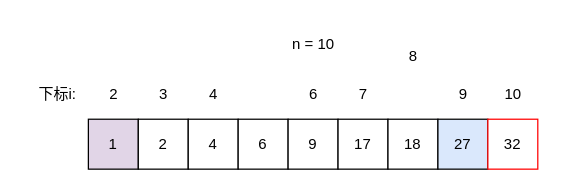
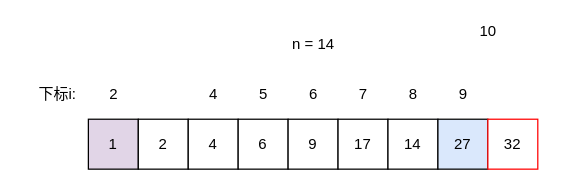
  <mxCell id="0" />
  <mxCell id="1" parent="0" />
  <mxCell id="2" value="1" style="whiteSpace=wrap;html=1;aspect=fixed;fillColor=#e1d5e7;" vertex="1" parent="1"><mxGeometry x="70" y="95" width="40" height="40" as="geometry" /></mxCell>
  <mxCell id="3" value="2" style="whiteSpace=wrap;html=1;aspect=fixed;" vertex="1" parent="1"><mxGeometry x="110" y="95" width="40" height="40" as="geometry" /></mxCell>
  <mxCell id="4" value="4" style="whiteSpace=wrap;html=1;aspect=fixed;" vertex="1" parent="1"><mxGeometry x="150" y="95" width="40" height="40" as="geometry" /></mxCell>
  <mxCell id="5" value="6" style="whiteSpace=wrap;html=1;aspect=fixed;" vertex="1" parent="1"><mxGeometry x="190" y="95" width="40" height="40" as="geometry" /></mxCell>
  <mxCell id="6" value="9" style="whiteSpace=wrap;html=1;aspect=fixed;" vertex="1" parent="1"><mxGeometry x="230" y="95" width="40" height="40" as="geometry" /></mxCell>
  <mxCell id="7" value="17" style="whiteSpace=wrap;html=1;aspect=fixed;" vertex="1" parent="1"><mxGeometry x="270" y="95" width="40" height="40" as="geometry" /></mxCell>
- <mxCell id="8" value="18" style="whiteSpace=wrap;html=1;aspect=fixed;" vertex="1" parent="1"><mxGeometry x="310" y="95" width="40" height="40" as="geometry" /></mxCell>
+ <mxCell id="8" value="14" style="whiteSpace=wrap;html=1;aspect=fixed;" vertex="1" parent="1"><mxGeometry x="310" y="95" width="40" height="40" as="geometry" /></mxCell>
  <mxCell id="9" value="27" style="whiteSpace=wrap;html=1;aspect=fixed;fillColor=#dae8fc;" vertex="1" parent="1"><mxGeometry x="350" y="95" width="40" height="40" as="geometry" /></mxCell>
  <mxCell id="10" value="32" style="whiteSpace=wrap;html=1;aspect=fixed;fillColor=#FFFFFF;strokeColor=#FF0000;" vertex="1" parent="1"><mxGeometry x="390" y="95" width="40" height="40" as="geometry" /></mxCell>
  <mxCell id="11" value="2" style="text;html=1;align=center;verticalAlign=middle;resizable=0;points=[];autosize=1;strokeColor=none;fillColor=none;" vertex="1" parent="1"><mxGeometry x="75" y="60" width="30" height="30" as="geometry" /></mxCell>
- <mxCell id="12" value="3" style="text;html=1;align=center;verticalAlign=middle;resizable=0;points=[];autosize=1;strokeColor=none;fillColor=none;" vertex="1" parent="1"><mxGeometry x="115" y="60" width="30" height="30" as="geometry" /></mxCell>
  <mxCell id="13" value="4" style="text;html=1;align=center;verticalAlign=middle;resizable=0;points=[];autosize=1;strokeColor=none;fillColor=none;" vertex="1" parent="1"><mxGeometry x="155" y="60" width="30" height="30" as="geometry" /></mxCell>
+ <mxCell id="14" value="5" style="text;html=1;align=center;verticalAlign=middle;resizable=0;points=[];autosize=1;strokeColor=none;fillColor=none;" vertex="1" parent="1"><mxGeometry x="195" y="60" width="30" height="30" as="geometry" /></mxCell>
  <mxCell id="15" value="6" style="text;html=1;align=center;verticalAlign=middle;resizable=0;points=[];autosize=1;strokeColor=none;fillColor=none;" vertex="1" parent="1"><mxGeometry x="235" y="60" width="30" height="30" as="geometry" /></mxCell>
  <mxCell id="16" value="7" style="text;html=1;align=center;verticalAlign=middle;resizable=0;points=[];autosize=1;strokeColor=none;fillColor=none;" vertex="1" parent="1"><mxGeometry x="275" y="60" width="30" height="30" as="geometry" /></mxCell>
- <mxCell id="17" value="8" style="text;html=1;align=center;verticalAlign=middle;resizable=0;points=[];autosize=1;strokeColor=none;fillColor=none;" vertex="1" parent="1"><mxGeometry x="315" y="30" width="30" height="30" as="geometry" /></mxCell>
+ <mxCell id="17" value="8" style="text;html=1;align=center;verticalAlign=middle;resizable=0;points=[];autosize=1;strokeColor=none;fillColor=none;" vertex="1" parent="1"><mxGeometry x="315" y="60" width="30" height="30" as="geometry" /></mxCell>
  <mxCell id="18" value="9" style="text;html=1;align=center;verticalAlign=middle;resizable=0;points=[];autosize=1;strokeColor=none;fillColor=none;" vertex="1" parent="1"><mxGeometry x="355" y="60" width="30" height="30" as="geometry" /></mxCell>
- <mxCell id="19" value="10" style="text;html=1;align=center;verticalAlign=middle;resizable=0;points=[];autosize=1;strokeColor=none;fillColor=none;" vertex="1" parent="1"><mxGeometry x="390" y="60" width="40" height="30" as="geometry" /></mxCell>
+ <mxCell id="19" value="10" style="text;html=1;align=center;verticalAlign=middle;resizable=0;points=[];autosize=1;strokeColor=none;fillColor=none;" vertex="1" parent="1"><mxGeometry x="370" y="10" width="40" height="30" as="geometry" /></mxCell>
  <mxCell id="20" value="下标i:" style="text;html=1;align=center;verticalAlign=middle;resizable=0;points=[];autosize=1;strokeColor=none;fillColor=none;" vertex="1" parent="1"><mxGeometry x="20" y="60" width="50" height="30" as="geometry" /></mxCell>
- <mxCell id="21" value="n = 10" style="text;html=1;align=center;verticalAlign=middle;resizable=0;points=[];autosize=1;strokeColor=none;fillColor=none;" vertex="1" parent="1"><mxGeometry x="220" y="20" width="60" height="30" as="geometry" /></mxCell>
+ <mxCell id="21" value="n = 14" style="text;html=1;align=center;verticalAlign=middle;resizable=0;points=[];autosize=1;strokeColor=none;fillColor=none;" vertex="1" parent="1"><mxGeometry x="220" y="20" width="60" height="30" as="geometry" /></mxCell>
